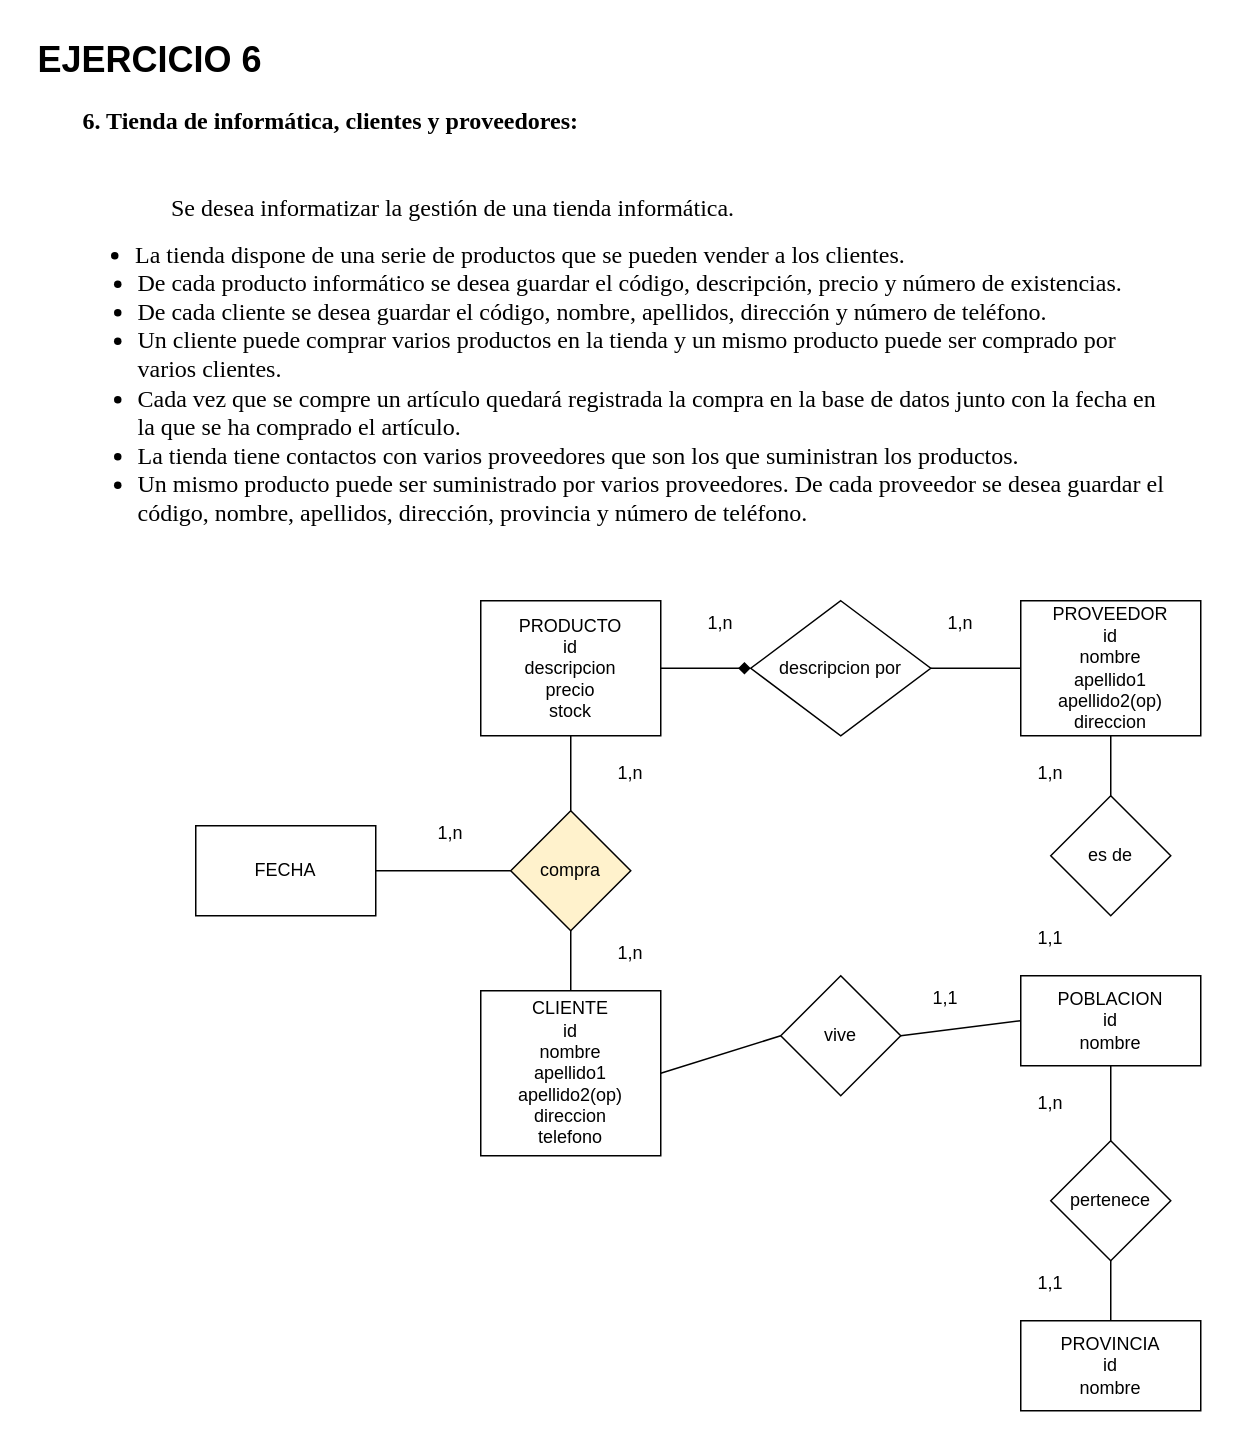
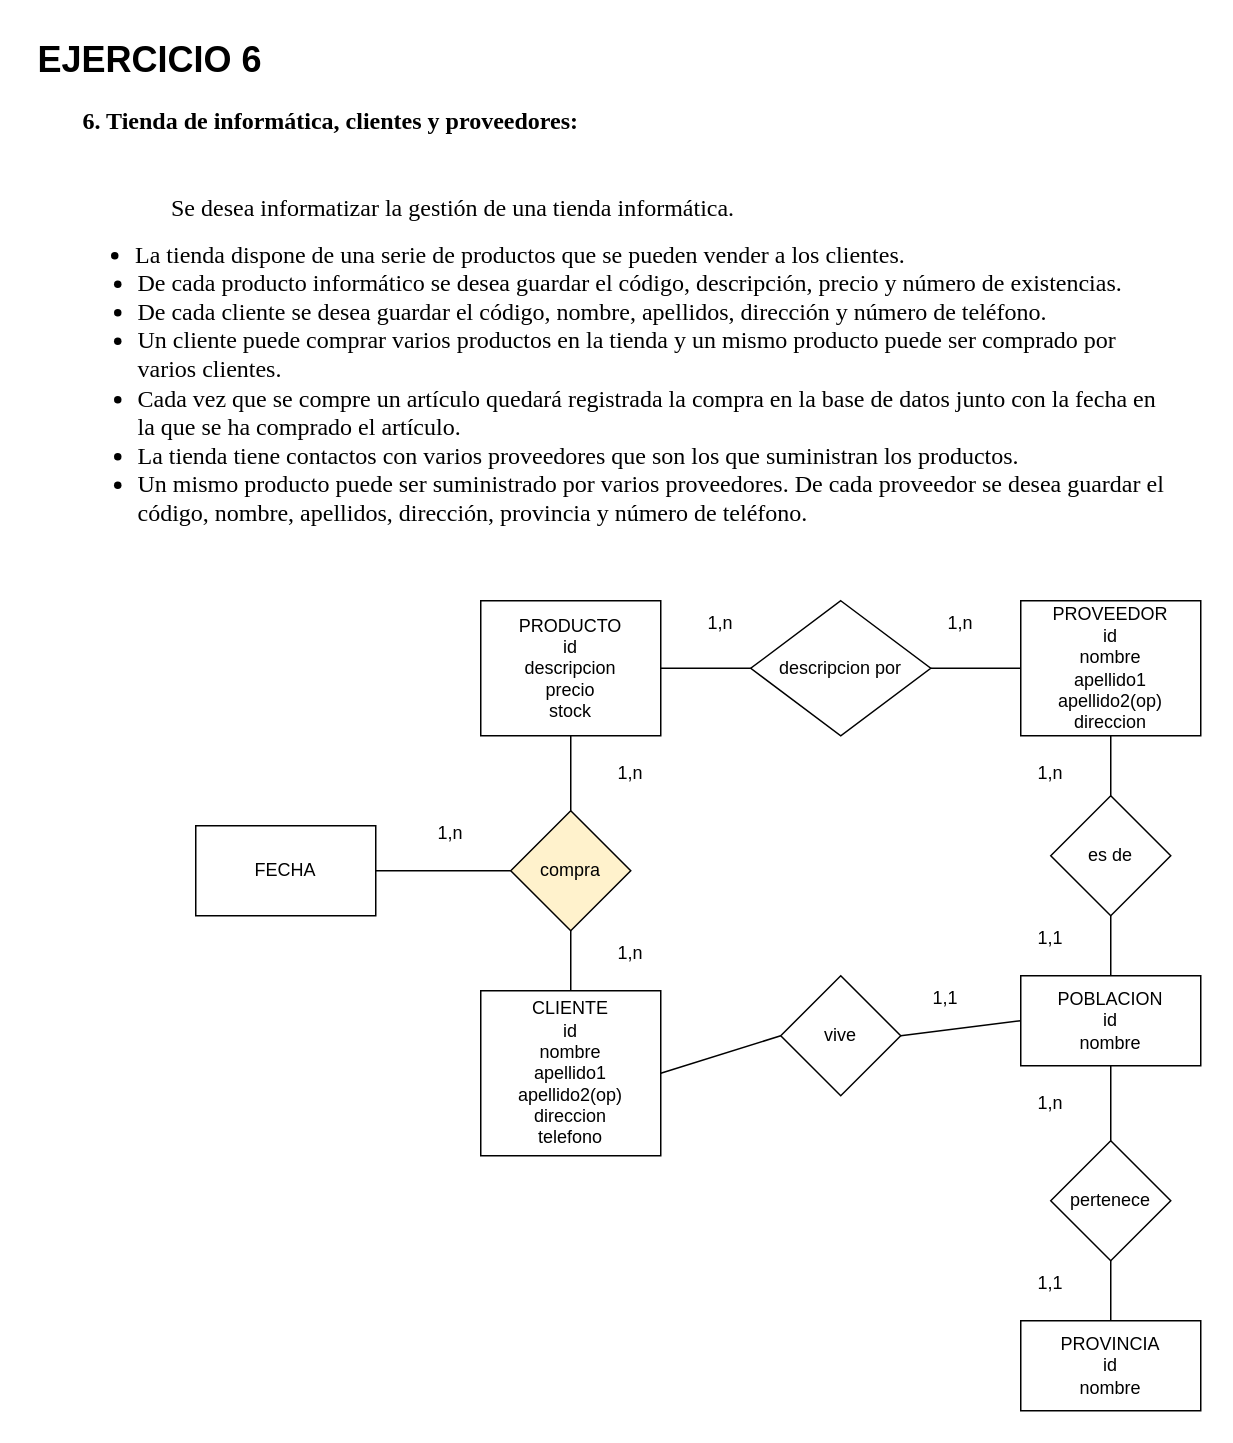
  <mxCell id="0" />
  <mxCell id="1" parent="0" />
  <mxCell id="2" value="&lt;h1&gt;EJERCICIO 6&lt;/h1&gt;&lt;p style=&quot;line-height:1.2;margin-left: 22.5pt;margin-top:0pt;margin-bottom:0pt;&quot; dir=&quot;ltr&quot;&gt;&lt;span style=&quot;font-size: 12pt; font-family: &amp;quot;Liberation Serif&amp;quot;; color: rgb(0, 0, 0); background-color: transparent; font-weight: 700; font-style: normal; font-variant: normal; text-decoration: none; vertical-align: baseline;&quot;&gt;6. Tienda de informática, clientes y proveedores:&amp;nbsp;&lt;/span&gt;&lt;/p&gt;&lt;p&gt;&lt;b id=&quot;docs-internal-guid-a9d92817-7fff-afec-a6a6-209e8a051ae9&quot; style=&quot;font-weight:normal;&quot;&gt;&lt;br&gt;&lt;/b&gt;&lt;/p&gt;&lt;p style=&quot;line-height:1.2;margin-left: 66.75pt;margin-top:0pt;margin-bottom:0pt;&quot; dir=&quot;ltr&quot;&gt;&lt;span style=&quot;font-size: 12pt; font-family: &amp;quot;Liberation Serif&amp;quot;; color: rgb(0, 0, 0); background-color: transparent; font-weight: 400; font-style: normal; font-variant: normal; text-decoration: none; vertical-align: baseline;&quot;&gt;Se desea informatizar la gestión de una tienda informática.&amp;nbsp;&lt;/span&gt;&lt;/p&gt;&lt;p&gt;&lt;/p&gt;&lt;ul style=&quot;margin-top:0;margin-bottom:0;padding-inline-start:48px;&quot;&gt;&lt;li aria-level=&quot;1&quot; style=&quot;list-style-type: disc; font-size: 12pt; font-family: &amp;quot;Liberation Serif&amp;quot;; color: rgb(0, 0, 0); background-color: transparent; font-weight: 400; font-style: normal; font-variant: normal; text-decoration: none; vertical-align: baseline; margin-left: 12.75pt;&quot; dir=&quot;ltr&quot;&gt;&lt;p role=&quot;presentation&quot; style=&quot;line-height:1.2;margin-top:0pt;margin-bottom:0pt;&quot; dir=&quot;ltr&quot;&gt;&lt;span style=&quot;font-size: 12pt; font-family: &amp;quot;Liberation Serif&amp;quot;; color: rgb(0, 0, 0); background-color: transparent; font-weight: 400; font-style: normal; font-variant: normal; text-decoration: none; vertical-align: baseline;&quot;&gt;La tienda dispone de una serie de productos que se pueden vender a los clientes.&amp;nbsp;&lt;/span&gt;&lt;/p&gt;&lt;/li&gt;&lt;li aria-level=&quot;1&quot; style=&quot;list-style-type: disc; font-size: 12pt; font-family: &amp;quot;Liberation Serif&amp;quot;; color: rgb(0, 0, 0); background-color: transparent; font-weight: 400; font-style: normal; font-variant: normal; text-decoration: none; vertical-align: baseline; margin-left: 14pt;&quot; dir=&quot;ltr&quot;&gt;&lt;p role=&quot;presentation&quot; style=&quot;line-height:1.2;margin-top:0pt;margin-bottom:0pt;&quot; dir=&quot;ltr&quot;&gt;&lt;span style=&quot;font-size: 12pt; font-family: &amp;quot;Liberation Serif&amp;quot;; color: rgb(0, 0, 0); background-color: transparent; font-weight: 400; font-style: normal; font-variant: normal; text-decoration: none; vertical-align: baseline;&quot;&gt;De cada producto informático se desea guardar el código, descripción, precio y número de existencias.&amp;nbsp;&lt;/span&gt;&lt;/p&gt;&lt;/li&gt;&lt;li aria-level=&quot;1&quot; style=&quot;list-style-type: disc; font-size: 12pt; font-family: &amp;quot;Liberation Serif&amp;quot;; color: rgb(0, 0, 0); background-color: transparent; font-weight: 400; font-style: normal; font-variant: normal; text-decoration: none; vertical-align: baseline; margin-left: 14pt;&quot; dir=&quot;ltr&quot;&gt;&lt;p role=&quot;presentation&quot; style=&quot;line-height:1.2;margin-top:0pt;margin-bottom:0pt;&quot; dir=&quot;ltr&quot;&gt;&lt;span style=&quot;font-size: 12pt; font-family: &amp;quot;Liberation Serif&amp;quot;; color: rgb(0, 0, 0); background-color: transparent; font-weight: 400; font-style: normal; font-variant: normal; text-decoration: none; vertical-align: baseline;&quot;&gt;De cada cliente se desea guardar el código, nombre, apellidos, dirección y número de teléfono.&amp;nbsp;&lt;/span&gt;&lt;/p&gt;&lt;/li&gt;&lt;li aria-level=&quot;1&quot; style=&quot;list-style-type: disc; font-size: 12pt; font-family: &amp;quot;Liberation Serif&amp;quot;; color: rgb(0, 0, 0); background-color: transparent; font-weight: 400; font-style: normal; font-variant: normal; text-decoration: none; vertical-align: baseline; margin-left: 14pt;&quot; dir=&quot;ltr&quot;&gt;&lt;p role=&quot;presentation&quot; style=&quot;line-height:1.2;margin-top:0pt;margin-bottom:0pt;&quot; dir=&quot;ltr&quot;&gt;&lt;span style=&quot;font-size: 12pt; font-family: &amp;quot;Liberation Serif&amp;quot;; color: rgb(0, 0, 0); background-color: transparent; font-weight: 400; font-style: normal; font-variant: normal; text-decoration: none; vertical-align: baseline;&quot;&gt;Un cliente puede comprar varios productos en la tienda y un mismo producto puede ser comprado por varios clientes.&amp;nbsp;&lt;/span&gt;&lt;/p&gt;&lt;/li&gt;&lt;li aria-level=&quot;1&quot; style=&quot;list-style-type: disc; font-size: 12pt; font-family: &amp;quot;Liberation Serif&amp;quot;; color: rgb(0, 0, 0); background-color: transparent; font-weight: 400; font-style: normal; font-variant: normal; text-decoration: none; vertical-align: baseline; margin-left: 14pt;&quot; dir=&quot;ltr&quot;&gt;&lt;p role=&quot;presentation&quot; style=&quot;line-height:1.2;margin-top:0pt;margin-bottom:0pt;&quot; dir=&quot;ltr&quot;&gt;&lt;span style=&quot;font-size: 12pt; font-family: &amp;quot;Liberation Serif&amp;quot;; color: rgb(0, 0, 0); background-color: transparent; font-weight: 400; font-style: normal; font-variant: normal; text-decoration: none; vertical-align: baseline;&quot;&gt;Cada vez que se compre un artículo quedará registrada la compra en la base de datos junto con la fecha en la que se ha comprado el artículo.&amp;nbsp;&lt;/span&gt;&lt;/p&gt;&lt;/li&gt;&lt;li aria-level=&quot;1&quot; style=&quot;list-style-type: disc; font-size: 12pt; font-family: &amp;quot;Liberation Serif&amp;quot;; color: rgb(0, 0, 0); background-color: transparent; font-weight: 400; font-style: normal; font-variant: normal; text-decoration: none; vertical-align: baseline; margin-left: 14pt;&quot; dir=&quot;ltr&quot;&gt;&lt;p role=&quot;presentation&quot; style=&quot;line-height:1.2;margin-top:0pt;margin-bottom:0pt;&quot; dir=&quot;ltr&quot;&gt;&lt;span style=&quot;font-size: 12pt; font-family: &amp;quot;Liberation Serif&amp;quot;; color: rgb(0, 0, 0); background-color: transparent; font-weight: 400; font-style: normal; font-variant: normal; text-decoration: none; vertical-align: baseline;&quot;&gt;La tienda tiene contactos con varios proveedores que son los que suministran los productos.&lt;/span&gt;&lt;/p&gt;&lt;/li&gt;&lt;li aria-level=&quot;1&quot; style=&quot;list-style-type: disc; font-size: 12pt; font-family: &amp;quot;Liberation Serif&amp;quot;; color: rgb(0, 0, 0); background-color: transparent; font-weight: 400; font-style: normal; font-variant: normal; text-decoration: none; vertical-align: baseline; margin-left: 14pt;&quot; dir=&quot;ltr&quot;&gt;&lt;p role=&quot;presentation&quot; style=&quot;line-height:1.2;margin-top:0pt;margin-bottom:0pt;&quot; dir=&quot;ltr&quot;&gt;&lt;span style=&quot;font-size: 12pt; font-family: &amp;quot;Liberation Serif&amp;quot;; color: rgb(0, 0, 0); background-color: transparent; font-weight: 400; font-style: normal; font-variant: normal; text-decoration: none; vertical-align: baseline;&quot;&gt;Un mismo producto puede ser suministrado por varios proveedores. De cada proveedor se desea guardar el código, nombre, apellidos, dirección, provincia y número de teléfono.&amp;nbsp;&lt;/span&gt;&lt;/p&gt;&lt;/li&gt;&lt;/ul&gt;" style="text;html=1;strokeColor=none;fillColor=none;spacing=5;spacingTop=-20;whiteSpace=wrap;overflow=hidden;rounded=0;" vertex="1" parent="1"><mxGeometry x="20" y="20" width="760" height="360" as="geometry" /></mxCell>
  <mxCell id="3" value="PRODUCTO&lt;br&gt;id&lt;br&gt;descripcion&lt;br&gt;precio&lt;br&gt;stock" style="rounded=0;whiteSpace=wrap;html=1;" vertex="1" parent="1"><mxGeometry x="320" y="400" width="120" height="90" as="geometry" /></mxCell>
  <mxCell id="4" value="CLIENTE&lt;br&gt;id&lt;br&gt;nombre&lt;br&gt;apellido1&lt;br&gt;apellido2(op)&lt;br&gt;direccion&lt;br&gt;telefono" style="rounded=0;whiteSpace=wrap;html=1;" vertex="1" parent="1"><mxGeometry x="320" y="660" width="120" height="110" as="geometry" /></mxCell>
  <mxCell id="5" value="" style="endArrow=none;html=1;rounded=0;exitX=0.5;exitY=0;exitDx=0;exitDy=0;entryX=0.5;entryY=1;entryDx=0;entryDy=0;startArrow=none;" edge="1" parent="1" source="6" target="3"><mxGeometry width="50" height="50" relative="1" as="geometry"><mxPoint x="510" y="450" as="sourcePoint" /><mxPoint x="560" y="400" as="targetPoint" /></mxGeometry></mxCell>
  <mxCell id="6" value="compra" style="rhombus;whiteSpace=wrap;html=1;fillColor=#fff2cc;" vertex="1" parent="1"><mxGeometry x="340" y="540" width="80" height="80" as="geometry" /></mxCell>
  <mxCell id="7" value="" style="endArrow=none;html=1;rounded=0;exitX=0.5;exitY=0;exitDx=0;exitDy=0;entryX=0.5;entryY=1;entryDx=0;entryDy=0;" edge="1" parent="1" source="4" target="6"><mxGeometry width="50" height="50" relative="1" as="geometry"><mxPoint x="380" y="660" as="sourcePoint" /><mxPoint x="380" y="490" as="targetPoint" /></mxGeometry></mxCell>
  <mxCell id="8" value="1,n" style="text;html=1;strokeColor=none;fillColor=none;align=center;verticalAlign=middle;whiteSpace=wrap;rounded=0;" vertex="1" parent="1"><mxGeometry x="390" y="620" width="60" height="30" as="geometry" /></mxCell>
  <mxCell id="9" value="1,n" style="text;html=1;strokeColor=none;fillColor=none;align=center;verticalAlign=middle;whiteSpace=wrap;rounded=0;" vertex="1" parent="1"><mxGeometry x="390" y="500" width="60" height="30" as="geometry" /></mxCell>
  <mxCell id="10" value="PROVEEDOR&lt;br&gt;id&lt;br&gt;nombre&lt;br&gt;apellido1&lt;br&gt;apellido2(op)&lt;br&gt;direccion" style="rounded=0;whiteSpace=wrap;html=1;" vertex="1" parent="1"><mxGeometry x="680" y="400" width="120" height="90" as="geometry" /></mxCell>
  <mxCell id="11" value="" style="endArrow=none;html=1;rounded=0;entryX=0;entryY=0.5;entryDx=0;entryDy=0;exitX=1;exitY=0.5;exitDx=0;exitDy=0;startArrow=none;" edge="1" parent="1" source="12" target="10"><mxGeometry width="50" height="50" relative="1" as="geometry"><mxPoint x="670" y="440" as="sourcePoint" /><mxPoint x="720" y="390" as="targetPoint" /></mxGeometry></mxCell>
  <mxCell id="12" value="descripcion por" style="rhombus;whiteSpace=wrap;html=1;" vertex="1" parent="1"><mxGeometry x="500" y="400" width="120" height="90" as="geometry" /></mxCell>
- <mxCell id="13" value="" style="endArrow=diamond;html=1;rounded=0;entryX=0;entryY=0.5;entryDx=0;entryDy=0;exitX=1;exitY=0.5;exitDx=0;exitDy=0;" edge="1" parent="1" source="3" target="12"><mxGeometry width="50" height="50" relative="1" as="geometry"><mxPoint x="440" y="445" as="sourcePoint" /><mxPoint x="680" y="445" as="targetPoint" /></mxGeometry></mxCell>
+ <mxCell id="13" value="" style="endArrow=none;html=1;rounded=0;entryX=0;entryY=0.5;entryDx=0;entryDy=0;exitX=1;exitY=0.5;exitDx=0;exitDy=0;" edge="1" parent="1" source="3" target="12"><mxGeometry width="50" height="50" relative="1" as="geometry"><mxPoint x="440" y="445" as="sourcePoint" /><mxPoint x="680" y="445" as="targetPoint" /></mxGeometry></mxCell>
  <mxCell id="14" value="1,n" style="text;html=1;strokeColor=none;fillColor=none;align=center;verticalAlign=middle;whiteSpace=wrap;rounded=0;" vertex="1" parent="1"><mxGeometry x="610" y="400" width="60" height="30" as="geometry" /></mxCell>
  <mxCell id="15" value="1,n" style="text;html=1;strokeColor=none;fillColor=none;align=center;verticalAlign=middle;whiteSpace=wrap;rounded=0;" vertex="1" parent="1"><mxGeometry x="450" y="400" width="60" height="30" as="geometry" /></mxCell>
  <mxCell id="16" value="POBLACION&lt;br&gt;id&lt;br&gt;nombre" style="rounded=0;whiteSpace=wrap;html=1;" vertex="1" parent="1"><mxGeometry x="680" y="650" width="120" height="60" as="geometry" /></mxCell>
  <mxCell id="17" value="PROVINCIA&lt;br&gt;id&lt;br&gt;nombre" style="rounded=0;whiteSpace=wrap;html=1;" vertex="1" parent="1"><mxGeometry x="680" y="880" width="120" height="60" as="geometry" /></mxCell>
  <mxCell id="18" value="" style="endArrow=none;html=1;rounded=0;entryX=0.5;entryY=1;entryDx=0;entryDy=0;exitX=0.5;exitY=0;exitDx=0;exitDy=0;startArrow=none;" edge="1" parent="1" source="20" target="10"><mxGeometry width="50" height="50" relative="1" as="geometry"><mxPoint x="670" y="720" as="sourcePoint" /><mxPoint x="720" y="670" as="targetPoint" /></mxGeometry></mxCell>
  <mxCell id="19" value="" style="endArrow=none;html=1;rounded=0;exitX=0.5;exitY=0;exitDx=0;exitDy=0;entryX=0.5;entryY=1;entryDx=0;entryDy=0;startArrow=none;" edge="1" parent="1" source="22" target="16"><mxGeometry width="50" height="50" relative="1" as="geometry"><mxPoint x="790" y="780" as="sourcePoint" /><mxPoint x="810" y="730" as="targetPoint" /></mxGeometry></mxCell>
  <mxCell id="20" value="es de" style="rhombus;whiteSpace=wrap;html=1;" vertex="1" parent="1"><mxGeometry x="700" y="530" width="80" height="80" as="geometry" /></mxCell>
+ <mxCell id="21" value="" style="endArrow=none;html=1;rounded=0;entryX=0.5;entryY=1;entryDx=0;entryDy=0;exitX=0.5;exitY=0;exitDx=0;exitDy=0;" edge="1" parent="1" source="16" target="20"><mxGeometry width="50" height="50" relative="1" as="geometry"><mxPoint x="740" y="630" as="sourcePoint" /><mxPoint x="740" y="490" as="targetPoint" /></mxGeometry></mxCell>
  <mxCell id="22" value="pertenece" style="rhombus;whiteSpace=wrap;html=1;" vertex="1" parent="1"><mxGeometry x="700" y="760" width="80" height="80" as="geometry" /></mxCell>
  <mxCell id="23" value="" style="endArrow=none;html=1;rounded=0;exitX=0.5;exitY=0;exitDx=0;exitDy=0;entryX=0.5;entryY=1;entryDx=0;entryDy=0;" edge="1" parent="1" source="17" target="22"><mxGeometry width="50" height="50" relative="1" as="geometry"><mxPoint x="740" y="880" as="sourcePoint" /><mxPoint x="740" y="710" as="targetPoint" /></mxGeometry></mxCell>
  <mxCell id="24" value="1,1" style="text;html=1;strokeColor=none;fillColor=none;align=center;verticalAlign=middle;whiteSpace=wrap;rounded=0;" vertex="1" parent="1"><mxGeometry x="670" y="840" width="60" height="30" as="geometry" /></mxCell>
  <mxCell id="25" value="1,n" style="text;html=1;strokeColor=none;fillColor=none;align=center;verticalAlign=middle;whiteSpace=wrap;rounded=0;" vertex="1" parent="1"><mxGeometry x="670" y="720" width="60" height="30" as="geometry" /></mxCell>
  <mxCell id="26" value="1,1" style="text;html=1;strokeColor=none;fillColor=none;align=center;verticalAlign=middle;whiteSpace=wrap;rounded=0;" vertex="1" parent="1"><mxGeometry x="670" y="610" width="60" height="30" as="geometry" /></mxCell>
  <mxCell id="27" value="1,n" style="text;html=1;strokeColor=none;fillColor=none;align=center;verticalAlign=middle;whiteSpace=wrap;rounded=0;" vertex="1" parent="1"><mxGeometry x="670" y="500" width="60" height="30" as="geometry" /></mxCell>
  <mxCell id="28" value="FECHA" style="rounded=0;whiteSpace=wrap;html=1;" vertex="1" parent="1"><mxGeometry x="130" y="550" width="120" height="60" as="geometry" /></mxCell>
  <mxCell id="29" value="" style="endArrow=none;html=1;rounded=0;exitX=1;exitY=0.5;exitDx=0;exitDy=0;entryX=0;entryY=0.5;entryDx=0;entryDy=0;" edge="1" parent="1" source="28" target="6"><mxGeometry width="50" height="50" relative="1" as="geometry"><mxPoint x="670" y="690" as="sourcePoint" /><mxPoint x="720" y="640" as="targetPoint" /></mxGeometry></mxCell>
  <mxCell id="30" value="1,n" style="text;html=1;strokeColor=none;fillColor=none;align=center;verticalAlign=middle;whiteSpace=wrap;rounded=0;" vertex="1" parent="1"><mxGeometry x="270" y="540" width="60" height="30" as="geometry" /></mxCell>
  <mxCell id="31" value="" style="endArrow=none;html=1;rounded=0;exitX=1;exitY=0.5;exitDx=0;exitDy=0;entryX=0;entryY=0.5;entryDx=0;entryDy=0;startArrow=none;" edge="1" parent="1" source="32" target="16"><mxGeometry width="50" height="50" relative="1" as="geometry"><mxPoint x="670" y="700" as="sourcePoint" /><mxPoint x="720" y="650" as="targetPoint" /></mxGeometry></mxCell>
  <mxCell id="32" value="vive" style="rhombus;whiteSpace=wrap;html=1;" vertex="1" parent="1"><mxGeometry x="520" y="650" width="80" height="80" as="geometry" /></mxCell>
  <mxCell id="33" value="" style="endArrow=none;html=1;rounded=0;exitX=1;exitY=0.5;exitDx=0;exitDy=0;entryX=0;entryY=0.5;entryDx=0;entryDy=0;" edge="1" parent="1" source="4" target="32"><mxGeometry width="50" height="50" relative="1" as="geometry"><mxPoint x="440" y="715" as="sourcePoint" /><mxPoint x="700" y="570" as="targetPoint" /></mxGeometry></mxCell>
  <mxCell id="34" value="1,1" style="text;html=1;strokeColor=none;fillColor=none;align=center;verticalAlign=middle;whiteSpace=wrap;rounded=0;" vertex="1" parent="1"><mxGeometry x="600" y="650" width="60" height="30" as="geometry" /></mxCell>
